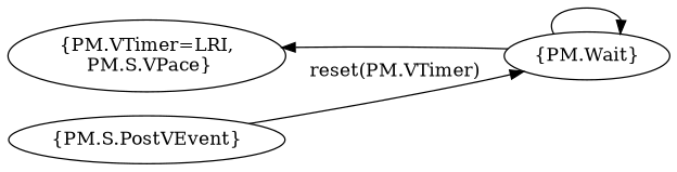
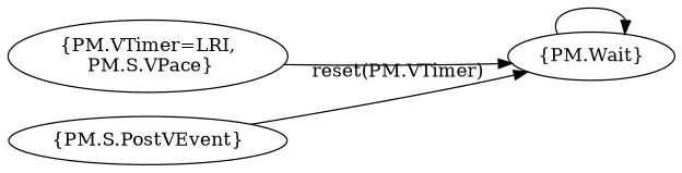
  digraph {
    rankdir=LR
    n1 [label="{PM.VTimer=LRI,\n PM.S.VPace}"]
    n2 [label="{PM.S.PostVEvent}"]
    n3 [label="{PM.Wait}"]
    n2 -> n3 [label="reset(PM.VTimer)"]
-   n3 -> n1
+   n1 -> n3
    n3 -> n3
  }
